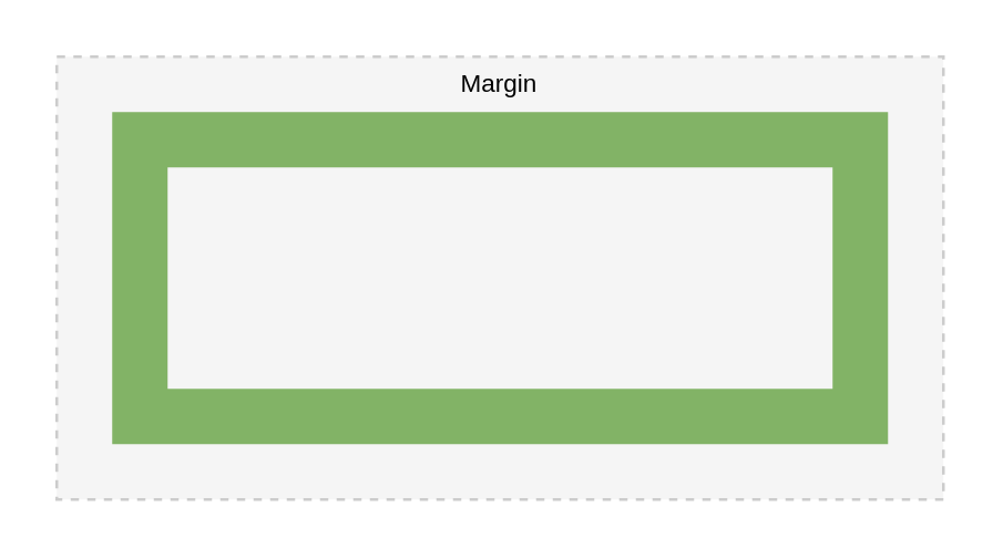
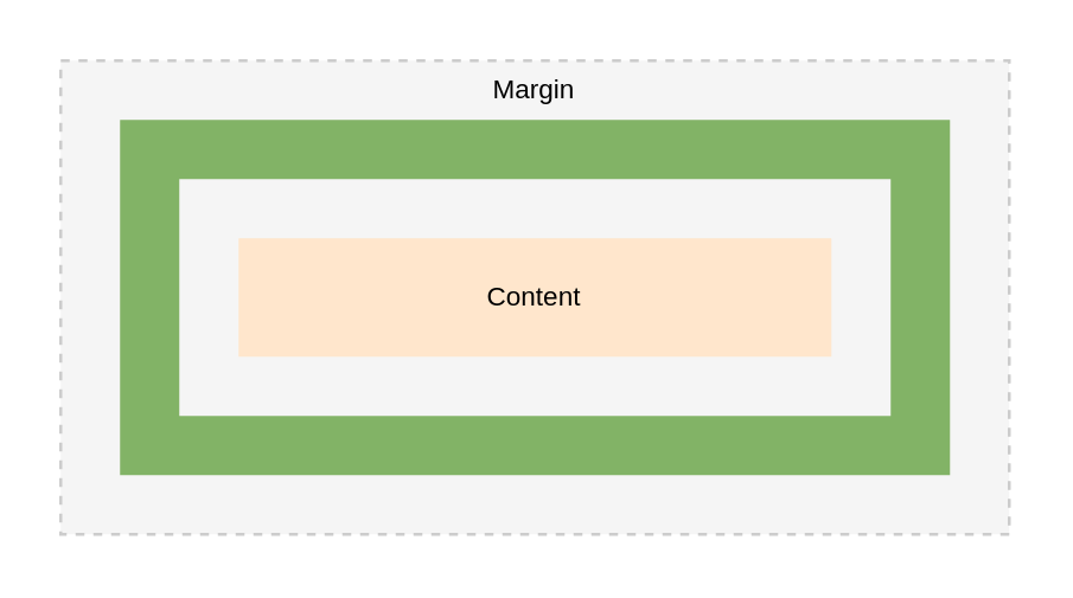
  <mxCell id="0" />
  <mxCell id="1" parent="0" />
  <mxCell id="2" value="Inner4" parent="0" />
  <mxCell id="3" value="" style="group" parent="2" vertex="1" connectable="0"><mxGeometry x="20" y="20" width="320" height="160" as="geometry" /></mxCell>
  <mxCell id="4" value="" style="rounded=0;whiteSpace=wrap;html=1;fillColor=#f5f5f5;dashed=1;strokeColor=#CCCCCC;fontColor=#333333;" parent="3" vertex="1"><mxGeometry width="320" height="160" as="geometry" /></mxCell>
  <mxCell id="5" value="Margin" style="text;html=1;strokeColor=none;fillColor=none;align=center;verticalAlign=middle;whiteSpace=wrap;rounded=0;dashed=1;fontSize=9;" parent="3" vertex="1"><mxGeometry x="140" width="40" height="20" as="geometry" /></mxCell>
  <mxCell id="6" value="Inner3" parent="0" />
  <mxCell id="7" value="" style="rounded=0;whiteSpace=wrap;html=1;dashed=1;strokeColor=none;fontColor=#ffffff;fillColor=#82B366;" parent="6" vertex="1"><mxGeometry x="40" y="40" width="280" height="120" as="geometry" /></mxCell>
  <mxCell id="8" value="Inner2" parent="0" />
  <mxCell id="9" value="" style="rounded=0;whiteSpace=wrap;html=1;fillColor=#f5f5f5;dashed=1;strokeColor=none;fontColor=#333333;" parent="8" vertex="1"><mxGeometry x="60" y="60" width="240" height="80" as="geometry" /></mxCell>
  <mxCell id="10" value="Inner" parent="0" />
+ <mxCell id="11" value="Content" style="rounded=0;whiteSpace=wrap;html=1;dashed=1;fontSize=9;verticalAlign=middle;align=center;fillColor=#ffe6cc;strokeColor=none;" parent="10" vertex="1"><mxGeometry x="80" y="80" width="200" height="40" as="geometry" /></mxCell>
